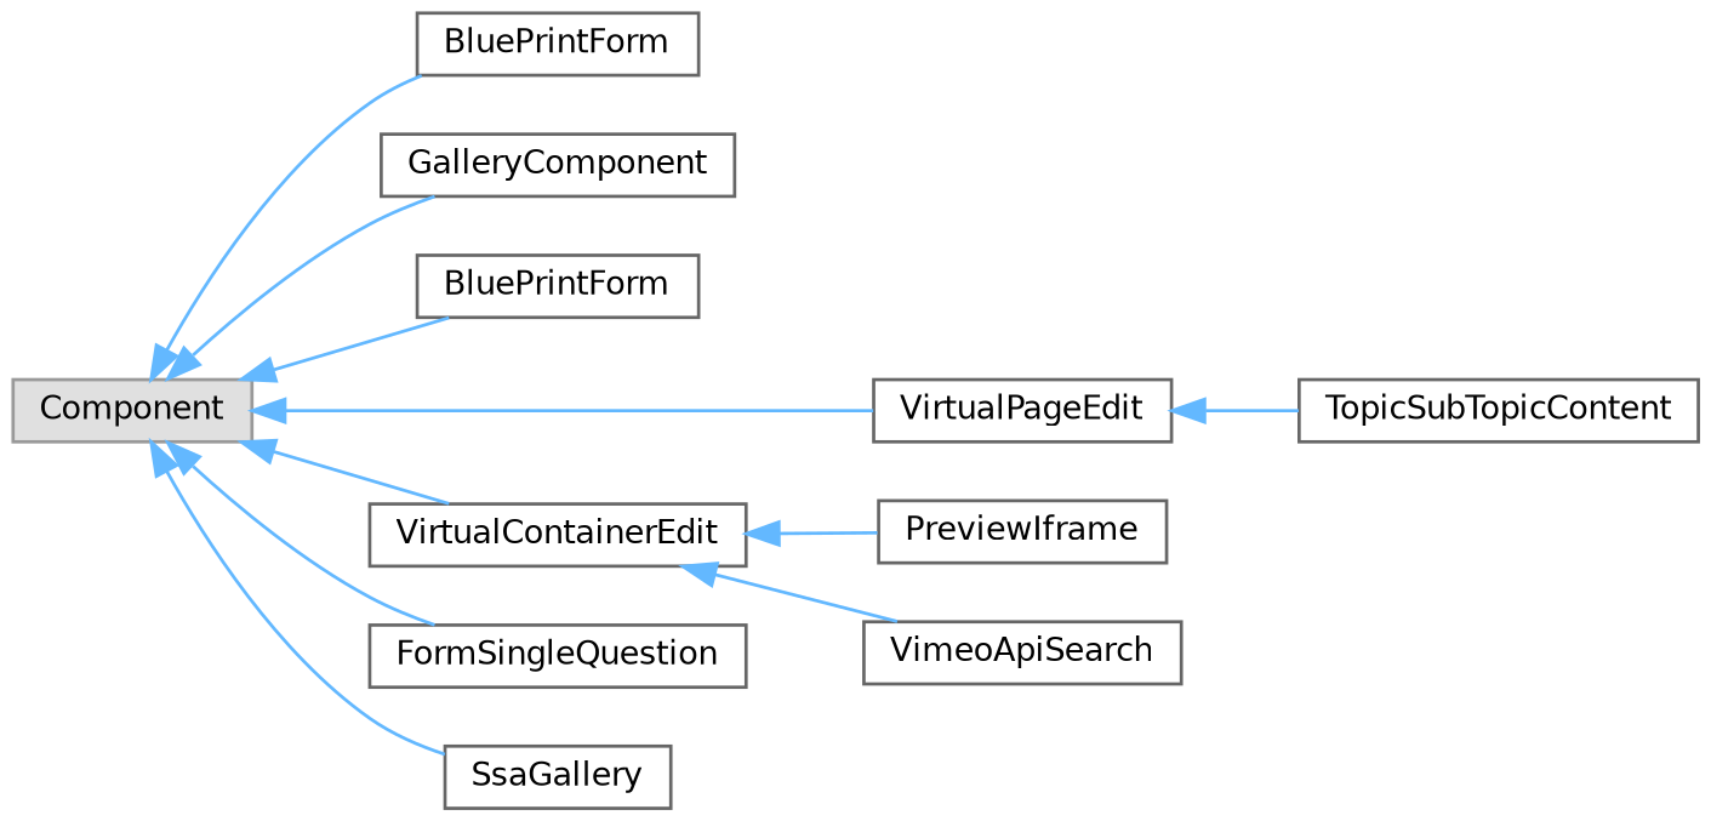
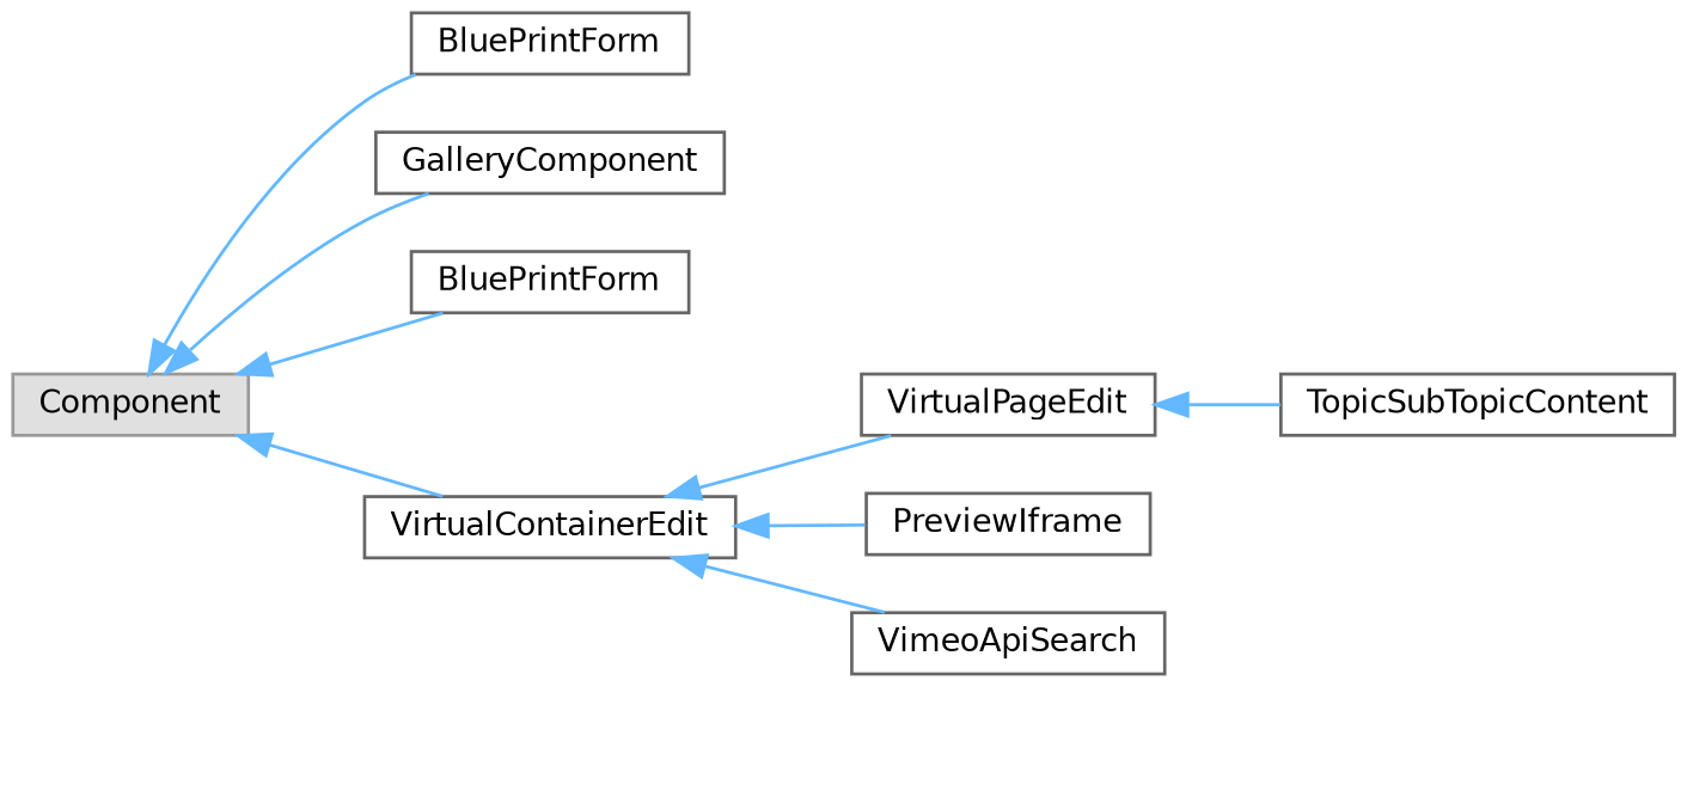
  digraph {
    rankdir=LR
    node [color=grey40 fillcolor=white fontname=Helvetica fontsize=10 shape=box style=filled]
    edge [color=steelblue1 dir=back fontname=Helvetica fontsize=10 labelfontname=Helvetica labelfontsize=10 style=solid]
    n1 [color=grey60 fillcolor="#E0E0E0" height=0.2 label=Component width=0.4]
    n2 [height=0.2 label=BluePrintForm width=0.4]
    n3 [height=0.2 label=GalleryComponent width=0.4]
    n4 [height=0.2 label=BluePrintForm width=0.4]
    n5 [height=0.2 label=VirtualContainerEdit width=0.4]
    n6 [height=0.2 label=VirtualPageEdit width=0.4]
-   n7 [height=0.2 label=FormSingleQuestion width=0.4]
-   n8 [height=0.2 label=SsaGallery width=0.4]
    n9 [height=0.2 label=TopicSubTopicContent width=0.4]
    n10 [height=0.2 label=PreviewIframe width=0.4]
    n11 [height=0.2 label=VimeoApiSearch width=0.4]
    n1 -> n2
    n1 -> n3
    n1 -> n4
    n1 -> n5
-   n1 -> n6
-   n1 -> n7
-   n1 -> n8
+   n5 -> n6
    n5 -> n10
    n5 -> n11
    n6 -> n9
  }
